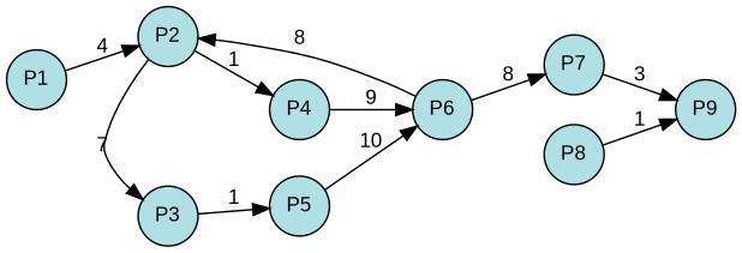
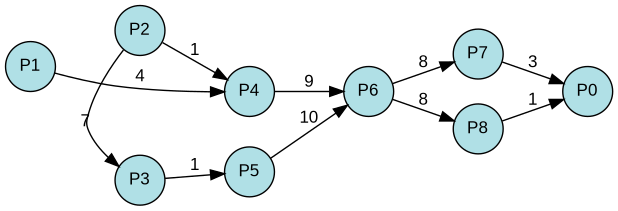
  digraph {
    rankdir=LR
    splines=true
    node [fillcolor=powderblue fixedsize=true fontcolor=black fontname=arial fontsize=12 margin=0 shape=circle style=filled]
    edge [fontcolor=black fontname=arial fontsize=12 margin=0]
    n1 [label=P1 width=0.5]
    n2 [label=P2 width=0.5]
    n3 [label=P3 width=0.5]
    n4 [label=P4 width=0.5]
    n5 [label=P5 width=0.5]
    n6 [label=P6 width=0.5]
    n7 [label=P7 width=0.5]
    n8 [label=P8 width=0.5]
-   n9 [label=P9 width=0.5]
+   n9 [label=P0 width=0.5]
    subgraph sub_1 {
      rank=same
      n1
    }
    subgraph sub_2 {
      rank=same
      n2
      n3
    }
    subgraph sub_3 {
      rank=same
      n4
      n5
    }
    subgraph sub_4 {
      rank=same
      n6
    }
    subgraph sub_5 {
      rank=same
      n7
      n8
    }
    subgraph sub_6 {
      rank=same
      n9
    }
-   n1 -> n2 [label=4]
+   n1 -> n4 [label=4]
    n2 -> n3 [label=7]
    n2 -> n4 [label=1]
    n3 -> n5 [label=1]
    n4 -> n6 [label=9]
    n5 -> n6 [label=10]
    n6 -> n7 [label=8]
-   n6 -> n2 [label=8]
+   n6 -> n8 [label=8]
    n7 -> n9 [label=3]
    n8 -> n9 [label=1]
  }
